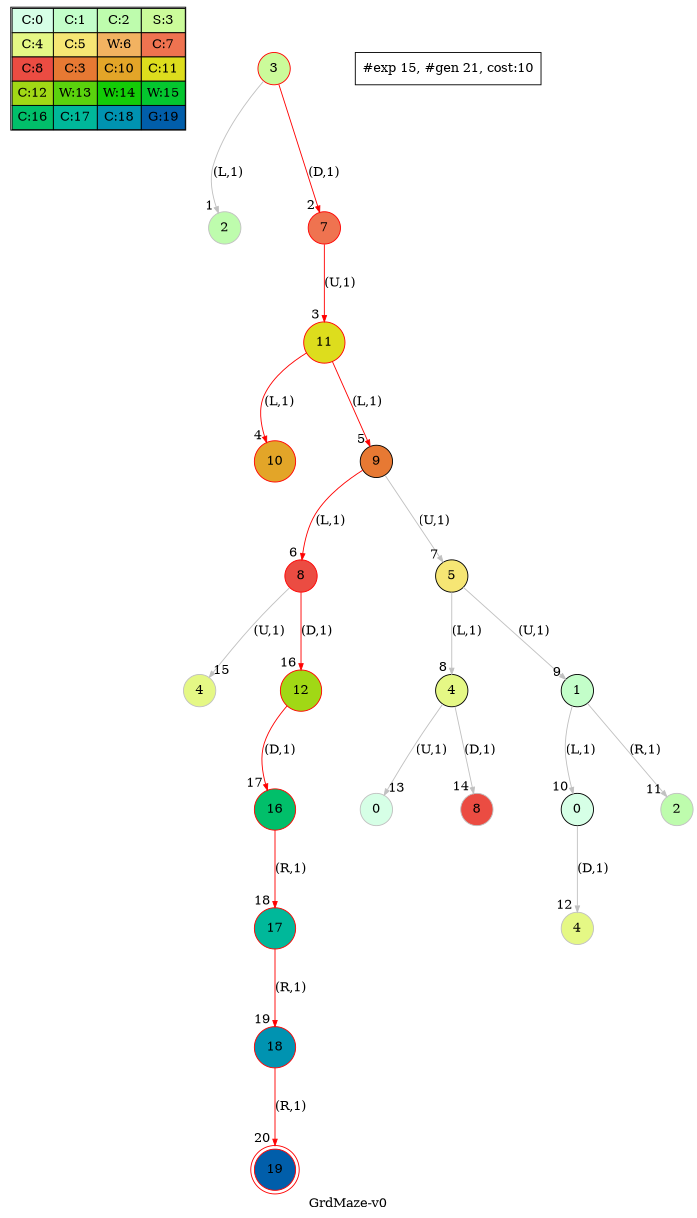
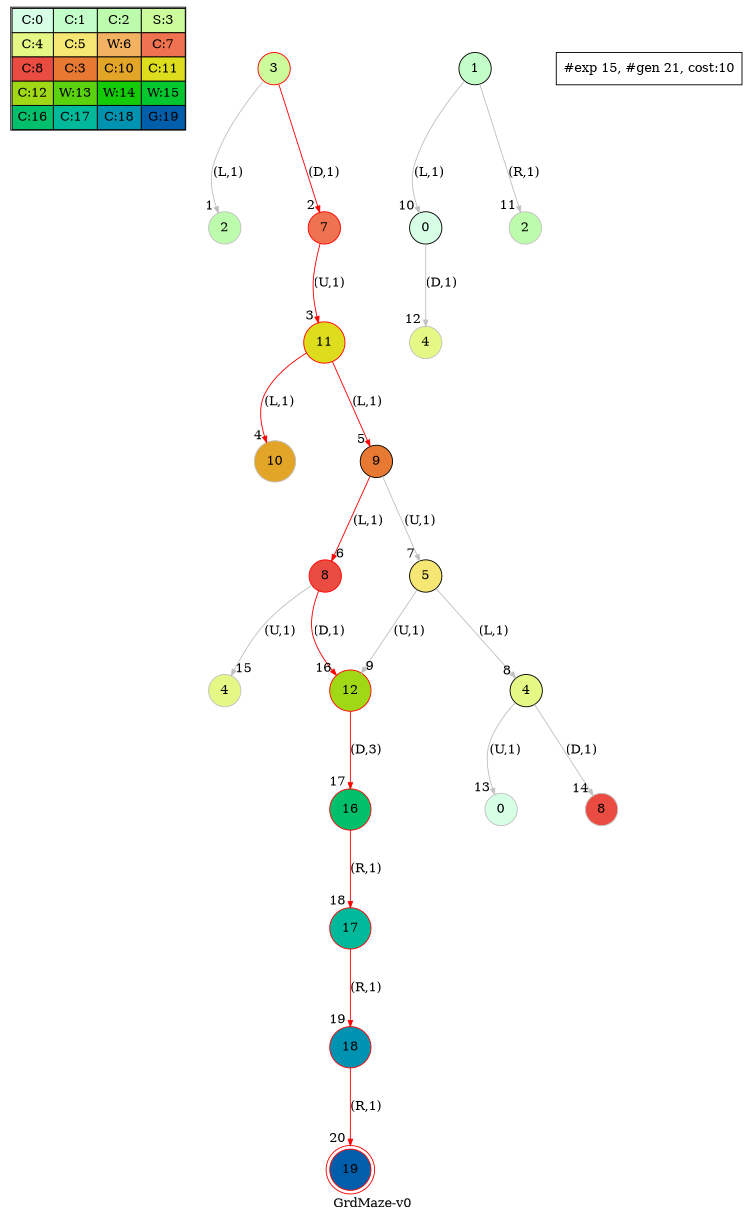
  digraph {
    label="GrdMaze-v0"
    nodesep=1
    ranksep=1
    node [shape=circle color=red fillcolor="0.19411765 0.46220388 0.97128103 1.        " style=filled]
    edge [arrowsize=0.7 color=grey]
    n1 [label=<<table border="1" cellpadding="5" cellspacing="0" cellborder="1"><tr><td bgcolor="0.39803922 0.15947579 0.99679532 1.        ">C:0</td><td bgcolor="0.35098039 0.23194764 0.99315867 1.        ">C:1</td><td bgcolor="0.29607843 0.31486959 0.98720184 1.        ">C:2</td><td bgcolor="0.24901961 0.38410575 0.98063477 1.        ">S:3</td></tr><tr><td bgcolor="0.19411765 0.46220388 0.97128103 1.        ">C:4</td><td bgcolor="0.14705882 0.52643216 0.96182564 1.        ">C:5</td><td bgcolor="0.09215686 0.59770746 0.94913494 1.        ">W:6</td><td bgcolor="0.0372549  0.66454018 0.93467977 1.        ">C:7</td></tr><tr><td bgcolor="0.00980392 0.71791192 0.92090552 1.        ">C:8</td><td bgcolor="0.06470588 0.77520398 0.9032472  1.        ">C:3</td><td bgcolor="0.11176471 0.81974048 0.88677369 1.        ">C:10</td><td bgcolor="0.16666667 0.8660254  0.8660254  1.        ">C:11</td></tr><tr><td bgcolor="0.21372549 0.9005867  0.84695821 1.        ">C:12</td><td bgcolor="0.26862745 0.93467977 0.82325295 1.        ">W:13</td><td bgcolor="0.32352941 0.96182564 0.79801723 1.        ">W:14</td><td bgcolor="0.37058824 0.97940977 0.77520398 1.        ">W:15</td></tr><tr><td bgcolor="0.4254902  0.99315867 0.74725253 1.        ">C:16</td><td bgcolor="0.47254902 0.99907048 0.72218645 1.        ">C:17</td><td bgcolor="0.52745098 0.99907048 0.69169844 1.        ">C:18</td><td bgcolor="0.5745098  0.99315867 0.66454018 1.        ">G:19</td></tr></table>> shape=plaintext color="" fillcolor="" style=""]
    n2 [fillcolor="0.24901961 0.38410575 0.98063477 1.        " label=3]
    n3 [color=grey fillcolor="0.29607843 0.31486959 0.98720184 1.        " label=2]
    n4 [fillcolor="0.0372549  0.66454018 0.93467977 1.        " label=7]
    n5 [fillcolor="0.16666667 0.8660254  0.8660254  1.        " label=11]
-   n6 [fillcolor="0.11176471 0.81974048 0.88677369 1.        " label=10]
+   n6 [color=grey fillcolor="0.11176471 0.81974048 0.88677369 1.        " label=10]
    n7 [color=black fillcolor="0.06470588 0.77520398 0.9032472  1.        " label=9]
    n8 [fillcolor="0.00980392 0.71791192 0.92090552 1.        " label=8]
    n9 [color=black fillcolor="0.14705882 0.52643216 0.96182564 1.        " label=5]
    n10 [color=grey label=4]
    n11 [fillcolor="0.21372549 0.9005867  0.84695821 1.        " label=12]
    n12 [color=black label=4]
    n13 [color=black fillcolor="0.35098039 0.23194764 0.99315867 1.        " label=1]
    n14 [fillcolor="0.4254902  0.99315867 0.74725253 1.        " label=16]
    n15 [color=grey fillcolor="0.39803922 0.15947579 0.99679532 1.        " label=0]
    n16 [color=grey fillcolor="0.00980392 0.71791192 0.92090552 1.        " label=8]
    n17 [color=black fillcolor="0.39803922 0.15947579 0.99679532 1.        " label=0]
    n18 [color=grey fillcolor="0.29607843 0.31486959 0.98720184 1.        " label=2]
    n19 [color=grey label=4]
    n20 [fillcolor="0.47254902 0.99907048 0.72218645 1.        " label=17]
    n21 [fillcolor="0.52745098 0.99907048 0.69169844 1.        " label=18]
    n22 [fillcolor="0.5745098  0.99315867 0.66454018 1.        " label=19 peripheries=2]
    "#exp 15, #gen 21, cost:10" [shape=box color="" fillcolor="" style=""]
    subgraph sub_1 {
      label=Map
      n1
    }
    n2 -> n3 [headlabel=" 1 " label="(L,1)"]
    n2 -> n4 [color=red headlabel=" 2 " label="(D,1)"]
    n4 -> n5 [color=red headlabel=" 3 " label="(U,1)"]
    n5 -> n6 [color=red headlabel=" 4 " label="(L,1)"]
    n5 -> n7 [color=red headlabel=" 5 " label="(L,1)"]
    n7 -> n8 [color=red headlabel=" 6 " label="(L,1)"]
    n7 -> n9 [headlabel=" 7 " label="(U,1)"]
    n8 -> n10 [headlabel=" 15 " label="(U,1)"]
    n8 -> n11 [color=red headlabel=" 16 " label="(D,1)"]
    n9 -> n12 [headlabel=" 8 " label="(L,1)"]
-   n9 -> n13 [headlabel=" 9 " label="(U,1)"]
-   n11 -> n14 [color=red headlabel=" 17 " label="(D,1)"]
+   n9 -> n11 [headlabel=" 9 " label="(U,1)"]
+   n11 -> n14 [color=red headlabel=" 17 " label="(D,3)"]
    n12 -> n15 [headlabel=" 13 " label="(U,1)"]
    n12 -> n16 [headlabel=" 14 " label="(D,1)"]
    n13 -> n17 [headlabel=" 10 " label="(L,1)"]
    n13 -> n18 [headlabel=" 11 " label="(R,1)"]
    n14 -> n20 [color=red headlabel=" 18 " label="(R,1)"]
    n17 -> n19 [headlabel=" 12 " label="(D,1)"]
    n20 -> n21 [color=red headlabel=" 19 " label="(R,1)"]
    n21 -> n22 [color=red headlabel=" 20 " label="(R,1)"]
  }
